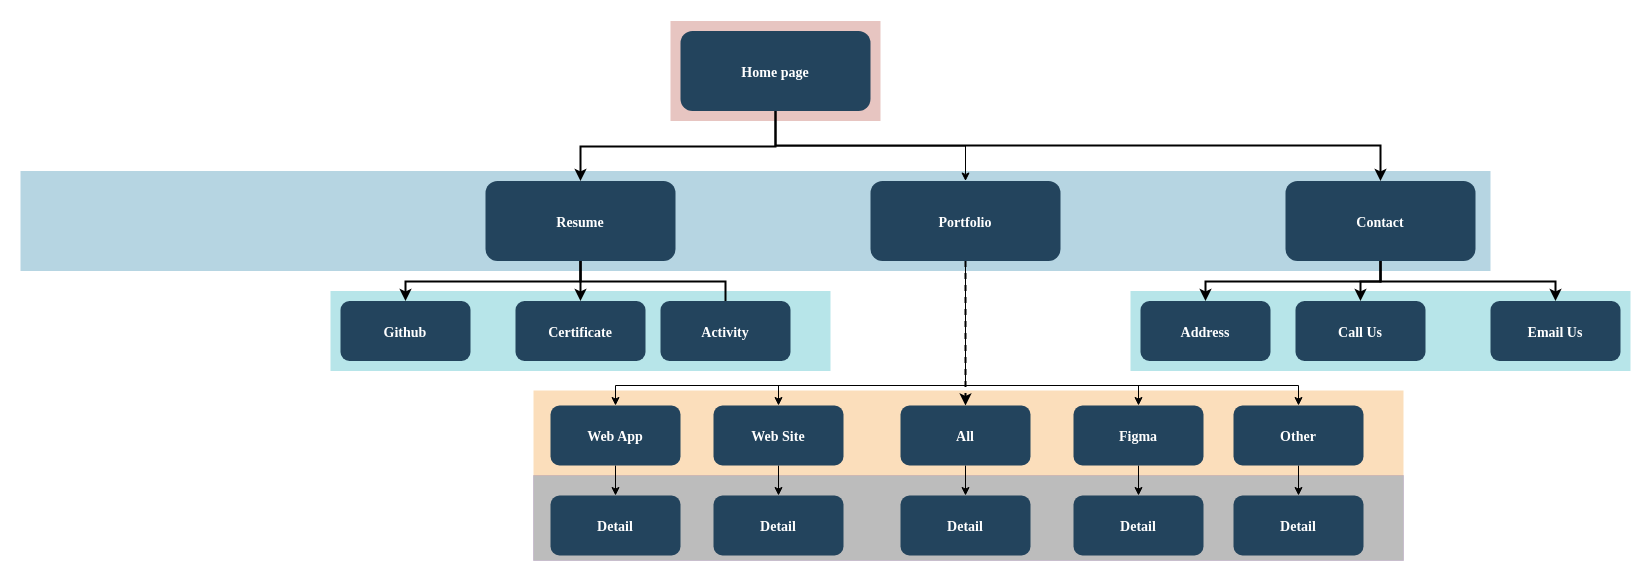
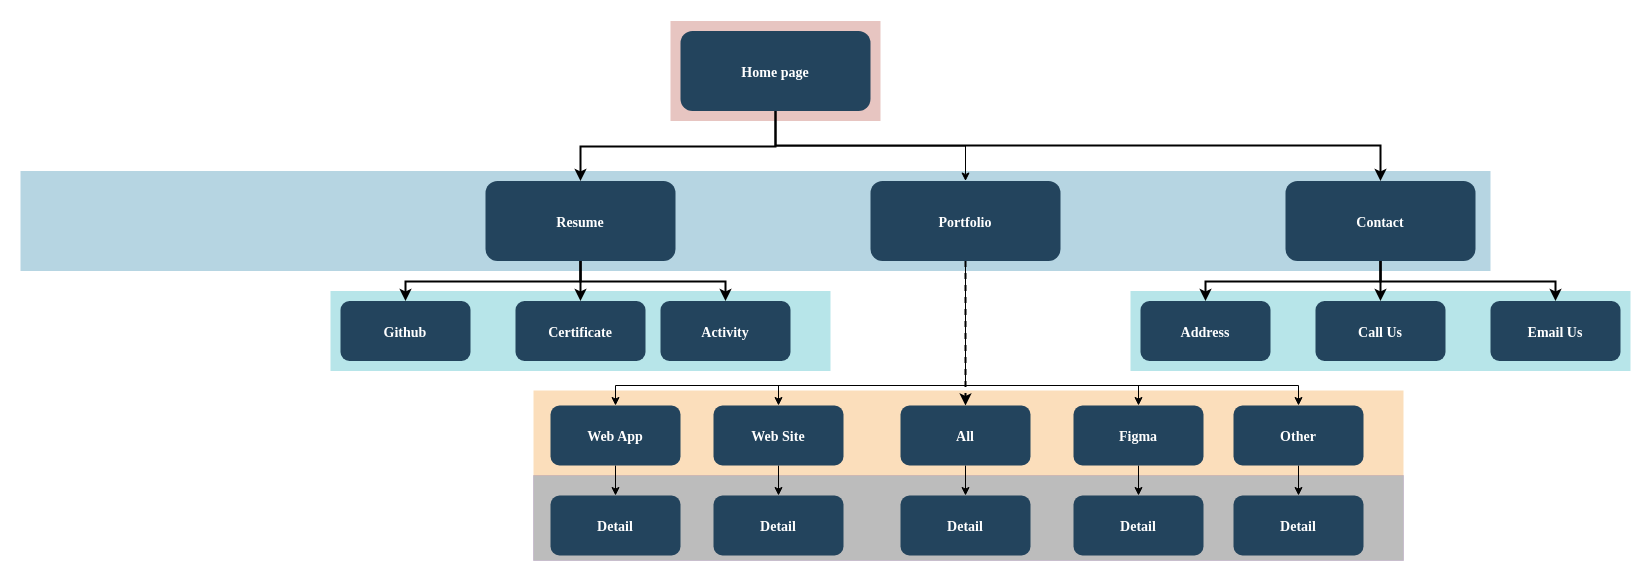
  <mxCell id="0" />
  <mxCell id="1" parent="0" />
  <mxCell id="2" value="" style="opacity=30;fillColor=light-dark(#212121, #392f3f);strokeColor=#9673a6;" vertex="1" parent="1"><mxGeometry x="533" y="475" width="870" height="85" as="geometry" /></mxCell>
  <mxCell id="3" value="" style="fillColor=#AE4132;strokeColor=none;opacity=30;" vertex="1" parent="1"><mxGeometry x="670" y="20.5" width="210" height="100.0" as="geometry" /></mxCell>
  <mxCell id="4" value="" style="fillColor=#10739E;strokeColor=none;opacity=30;" vertex="1" parent="1"><mxGeometry x="20" y="170.5" width="1470" height="100.0" as="geometry" /></mxCell>
  <mxCell id="5" value="" style="fillColor=#F2931E;strokeColor=none;opacity=30;" vertex="1" parent="1"><mxGeometry x="533" y="390" width="870" height="85" as="geometry" /></mxCell>
  <mxCell id="6" value="" style="fillColor=#12AAB5;strokeColor=none;opacity=30;" vertex="1" parent="1"><mxGeometry x="1130" y="290.5" width="500" height="80" as="geometry" /></mxCell>
  <mxCell id="7" value="" style="fillColor=#12AAB5;strokeColor=none;opacity=30;" vertex="1" parent="1"><mxGeometry x="330" y="290.5" width="500" height="80" as="geometry" /></mxCell>
  <mxCell id="8" style="edgeStyle=orthogonalEdgeStyle;rounded=0;orthogonalLoop=1;jettySize=auto;html=1;" edge="1" parent="1" source="9" target="16"><mxGeometry relative="1" as="geometry" /></mxCell>
  <mxCell id="9" value="Home page" style="rounded=1;fillColor=#23445D;gradientColor=none;strokeColor=none;fontColor=#FFFFFF;fontStyle=1;fontFamily=Tahoma;fontSize=14" vertex="1" parent="1"><mxGeometry x="680" y="30.5" width="190" height="80" as="geometry" /></mxCell>
  <mxCell id="10" value="Contact" style="rounded=1;fillColor=#23445D;gradientColor=none;strokeColor=none;fontColor=#FFFFFF;fontStyle=1;fontFamily=Tahoma;fontSize=14" vertex="1" parent="1"><mxGeometry x="1285" y="180.5" width="190" height="80" as="geometry" /></mxCell>
  <mxCell id="11" value="" style="edgeStyle=elbowEdgeStyle;elbow=vertical;strokeWidth=2;rounded=0" edge="1" parent="1" source="9" target="10"><mxGeometry x="337" y="215.5" width="100" height="100" as="geometry"><mxPoint x="260" y="160.5" as="sourcePoint" /><mxPoint x="360" y="60.5" as="targetPoint" /><Array as="points"><mxPoint x="1083" y="145" /></Array></mxGeometry></mxCell>
  <mxCell id="12" style="edgeStyle=orthogonalEdgeStyle;rounded=0;orthogonalLoop=1;jettySize=auto;html=1;" edge="1" parent="1" source="16" target="24"><mxGeometry relative="1" as="geometry"><Array as="points"><mxPoint x="965" y="385" /><mxPoint x="778" y="385" /></Array></mxGeometry></mxCell>
  <mxCell id="13" style="edgeStyle=orthogonalEdgeStyle;rounded=0;orthogonalLoop=1;jettySize=auto;html=1;" edge="1" parent="1" source="16" target="26"><mxGeometry relative="1" as="geometry"><Array as="points"><mxPoint x="965" y="385" /><mxPoint x="615" y="385" /></Array></mxGeometry></mxCell>
  <mxCell id="14" style="edgeStyle=orthogonalEdgeStyle;rounded=0;orthogonalLoop=1;jettySize=auto;html=1;" edge="1" parent="1" source="16" target="39"><mxGeometry relative="1" as="geometry"><Array as="points"><mxPoint x="965" y="385" /><mxPoint x="1138" y="385" /></Array></mxGeometry></mxCell>
  <mxCell id="15" style="edgeStyle=orthogonalEdgeStyle;rounded=0;orthogonalLoop=1;jettySize=auto;html=1;" edge="1" parent="1" source="16" target="41"><mxGeometry relative="1" as="geometry"><Array as="points"><mxPoint x="965" y="385" /><mxPoint x="1298" y="385" /></Array></mxGeometry></mxCell>
  <mxCell id="16" value="Portfolio" style="rounded=1;fillColor=#23445D;gradientColor=none;strokeColor=none;fontColor=#FFFFFF;fontStyle=1;fontFamily=Tahoma;fontSize=14" vertex="1" parent="1"><mxGeometry x="870" y="180.5" width="190" height="80" as="geometry" /></mxCell>
  <mxCell id="17" value="Resume" style="rounded=1;fillColor=#23445D;gradientColor=none;strokeColor=none;fontColor=#FFFFFF;fontStyle=1;fontFamily=Tahoma;fontSize=14" vertex="1" parent="1"><mxGeometry x="485" y="180.5" width="190" height="80" as="geometry" /></mxCell>
  <mxCell id="18" value="Github" style="rounded=1;fillColor=#23445D;gradientColor=none;strokeColor=none;fontColor=#FFFFFF;fontStyle=1;fontFamily=Tahoma;fontSize=14" vertex="1" parent="1"><mxGeometry x="340" y="300.5" width="130" height="60" as="geometry" /></mxCell>
  <mxCell id="19" value="Certificate" style="rounded=1;fillColor=#23445D;gradientColor=none;strokeColor=none;fontColor=#FFFFFF;fontStyle=1;fontFamily=Tahoma;fontSize=14" vertex="1" parent="1"><mxGeometry x="515" y="300.5" width="130" height="60" as="geometry" /></mxCell>
  <mxCell id="20" value="Activity" style="rounded=1;fillColor=#23445D;gradientColor=none;strokeColor=none;fontColor=#FFFFFF;fontStyle=1;fontFamily=Tahoma;fontSize=14" vertex="1" parent="1"><mxGeometry x="660" y="300.5" width="130" height="60" as="geometry" /></mxCell>
  <mxCell id="21" value="" style="edgeStyle=orthogonalEdgeStyle;rounded=0;orthogonalLoop=1;jettySize=auto;html=1;" edge="1" parent="1" source="22" target="44"><mxGeometry relative="1" as="geometry" /></mxCell>
  <mxCell id="22" value="All" style="rounded=1;fillColor=#23445D;gradientColor=none;strokeColor=none;fontColor=#FFFFFF;fontStyle=1;fontFamily=Tahoma;fontSize=14" vertex="1" parent="1"><mxGeometry x="900" y="405" width="130" height="60" as="geometry" /></mxCell>
  <mxCell id="23" value="" style="edgeStyle=orthogonalEdgeStyle;rounded=0;orthogonalLoop=1;jettySize=auto;html=1;" edge="1" parent="1" source="24" target="43"><mxGeometry relative="1" as="geometry" /></mxCell>
  <mxCell id="24" value="Web Site" style="rounded=1;fillColor=#23445D;gradientColor=none;strokeColor=none;fontColor=#FFFFFF;fontStyle=1;fontFamily=Tahoma;fontSize=14" vertex="1" parent="1"><mxGeometry x="713" y="405" width="130" height="60" as="geometry" /></mxCell>
  <mxCell id="25" value="" style="edgeStyle=orthogonalEdgeStyle;rounded=0;orthogonalLoop=1;jettySize=auto;html=1;" edge="1" parent="1" source="26" target="42"><mxGeometry relative="1" as="geometry" /></mxCell>
  <mxCell id="26" value="Web App" style="rounded=1;fillColor=#23445D;gradientColor=none;strokeColor=none;fontColor=#FFFFFF;fontStyle=1;fontFamily=Tahoma;fontSize=14" vertex="1" parent="1"><mxGeometry x="550" y="405" width="130" height="60" as="geometry" /></mxCell>
  <mxCell id="27" value="Address" style="rounded=1;fillColor=#23445D;gradientColor=none;strokeColor=none;fontColor=#FFFFFF;fontStyle=1;fontFamily=Tahoma;fontSize=14" vertex="1" parent="1"><mxGeometry x="1140" y="300.5" width="130" height="60" as="geometry" /></mxCell>
- <mxCell id="28" value="Call Us" style="rounded=1;fillColor=#23445D;gradientColor=none;strokeColor=none;fontColor=#FFFFFF;fontStyle=1;fontFamily=Tahoma;fontSize=14" vertex="1" parent="1"><mxGeometry x="1295" y="300.5" width="130" height="60" as="geometry" /></mxCell>
+ <mxCell id="28" value="Call Us" style="rounded=1;fillColor=#23445D;gradientColor=none;strokeColor=none;fontColor=#FFFFFF;fontStyle=1;fontFamily=Tahoma;fontSize=14" vertex="1" parent="1"><mxGeometry x="1315" y="300.5" width="130" height="60" as="geometry" /></mxCell>
  <mxCell id="29" value="Email Us" style="rounded=1;fillColor=#23445D;gradientColor=none;strokeColor=none;fontColor=#FFFFFF;fontStyle=1;fontFamily=Tahoma;fontSize=14" vertex="1" parent="1"><mxGeometry x="1490" y="300.5" width="130" height="60" as="geometry" /></mxCell>
  <mxCell id="30" value="" style="edgeStyle=elbowEdgeStyle;elbow=vertical;strokeWidth=2;rounded=0" edge="1" parent="1" source="9" target="17"><mxGeometry x="347" y="225.5" width="100" height="100" as="geometry"><mxPoint x="785" y="120.5" as="sourcePoint" /><mxPoint x="1390" y="190.5" as="targetPoint" /></mxGeometry></mxCell>
  <mxCell id="31" value="" style="edgeStyle=elbowEdgeStyle;elbow=vertical;strokeWidth=2;rounded=0" edge="1" parent="1" source="17" target="18"><mxGeometry x="-23" y="135.5" width="100" height="100" as="geometry"><mxPoint x="-100" y="80.5" as="sourcePoint" /><mxPoint x="0" y="-19.5" as="targetPoint" /></mxGeometry></mxCell>
  <mxCell id="32" value="" style="edgeStyle=elbowEdgeStyle;elbow=vertical;strokeWidth=2;rounded=0" edge="1" parent="1" source="17" target="19"><mxGeometry x="-23" y="135.5" width="100" height="100" as="geometry"><mxPoint x="-100" y="80.5" as="sourcePoint" /><mxPoint x="0" y="-19.5" as="targetPoint" /></mxGeometry></mxCell>
- <mxCell id="33" value="" style="edgeStyle=elbowEdgeStyle;elbow=vertical;strokeWidth=2;rounded=0;endArrow=none;" edge="1" parent="1" source="17" target="20"><mxGeometry x="-23" y="135.5" width="100" height="100" as="geometry"><mxPoint x="-100" y="80.5" as="sourcePoint" /><mxPoint x="0" y="-19.5" as="targetPoint" /></mxGeometry></mxCell>
+ <mxCell id="33" value="" style="edgeStyle=elbowEdgeStyle;elbow=vertical;strokeWidth=2;rounded=0" edge="1" parent="1" source="17" target="20"><mxGeometry x="-23" y="135.5" width="100" height="100" as="geometry"><mxPoint x="-100" y="80.5" as="sourcePoint" /><mxPoint x="0" y="-19.5" as="targetPoint" /></mxGeometry></mxCell>
  <mxCell id="34" value="" style="edgeStyle=elbowEdgeStyle;elbow=vertical;strokeWidth=2;rounded=0;dashed=1;" edge="1" parent="1" source="16" target="22"><mxGeometry x="-23" y="135.5" width="100" height="100" as="geometry"><mxPoint x="-100" y="80.5" as="sourcePoint" /><mxPoint x="0" y="-19.5" as="targetPoint" /></mxGeometry></mxCell>
  <mxCell id="35" value="" style="edgeStyle=elbowEdgeStyle;elbow=vertical;strokeWidth=2;rounded=0" edge="1" parent="1" source="10" target="28"><mxGeometry x="-23" y="135.5" width="100" height="100" as="geometry"><mxPoint x="-100" y="80.5" as="sourcePoint" /><mxPoint x="0" y="-19.5" as="targetPoint" /></mxGeometry></mxCell>
  <mxCell id="36" value="" style="edgeStyle=elbowEdgeStyle;elbow=vertical;strokeWidth=2;rounded=0" edge="1" parent="1" source="10" target="27"><mxGeometry x="-23" y="135.5" width="100" height="100" as="geometry"><mxPoint x="-100" y="80.5" as="sourcePoint" /><mxPoint x="0" y="-19.5" as="targetPoint" /></mxGeometry></mxCell>
  <mxCell id="37" value="" style="edgeStyle=elbowEdgeStyle;elbow=vertical;strokeWidth=2;rounded=0" edge="1" parent="1" source="10" target="29"><mxGeometry x="-23" y="135.5" width="100" height="100" as="geometry"><mxPoint x="-100" y="80.5" as="sourcePoint" /><mxPoint x="0" y="-19.5" as="targetPoint" /></mxGeometry></mxCell>
  <mxCell id="38" value="" style="edgeStyle=orthogonalEdgeStyle;rounded=0;orthogonalLoop=1;jettySize=auto;html=1;" edge="1" parent="1" source="39" target="45"><mxGeometry relative="1" as="geometry" /></mxCell>
  <mxCell id="39" value="Figma" style="rounded=1;fillColor=#23445D;gradientColor=none;strokeColor=none;fontColor=#FFFFFF;fontStyle=1;fontFamily=Tahoma;fontSize=14" vertex="1" parent="1"><mxGeometry x="1073" y="405" width="130" height="60" as="geometry" /></mxCell>
  <mxCell id="40" value="" style="edgeStyle=orthogonalEdgeStyle;rounded=0;orthogonalLoop=1;jettySize=auto;html=1;" edge="1" parent="1" source="41" target="46"><mxGeometry relative="1" as="geometry" /></mxCell>
  <mxCell id="41" value="Other" style="rounded=1;fillColor=#23445D;gradientColor=none;strokeColor=none;fontColor=#FFFFFF;fontStyle=1;fontFamily=Tahoma;fontSize=14" vertex="1" parent="1"><mxGeometry x="1233" y="405" width="130" height="60" as="geometry" /></mxCell>
  <mxCell id="42" value="Detail" style="rounded=1;fillColor=#23445D;gradientColor=none;strokeColor=none;fontColor=#FFFFFF;fontStyle=1;fontFamily=Tahoma;fontSize=14" vertex="1" parent="1"><mxGeometry x="550" y="495" width="130" height="60" as="geometry" /></mxCell>
  <mxCell id="43" value="Detail" style="rounded=1;fillColor=#23445D;gradientColor=none;strokeColor=none;fontColor=#FFFFFF;fontStyle=1;fontFamily=Tahoma;fontSize=14" vertex="1" parent="1"><mxGeometry x="713" y="495" width="130" height="60" as="geometry" /></mxCell>
  <mxCell id="44" value="Detail" style="rounded=1;fillColor=#23445D;gradientColor=none;strokeColor=none;fontColor=#FFFFFF;fontStyle=1;fontFamily=Tahoma;fontSize=14" vertex="1" parent="1"><mxGeometry x="900" y="495" width="130" height="60" as="geometry" /></mxCell>
  <mxCell id="45" value="Detail" style="rounded=1;fillColor=#23445D;gradientColor=none;strokeColor=none;fontColor=#FFFFFF;fontStyle=1;fontFamily=Tahoma;fontSize=14" vertex="1" parent="1"><mxGeometry x="1073" y="495" width="130" height="60" as="geometry" /></mxCell>
  <mxCell id="46" value="Detail" style="rounded=1;fillColor=#23445D;gradientColor=none;strokeColor=none;fontColor=#FFFFFF;fontStyle=1;fontFamily=Tahoma;fontSize=14" vertex="1" parent="1"><mxGeometry x="1233" y="495" width="130" height="60" as="geometry" /></mxCell>
